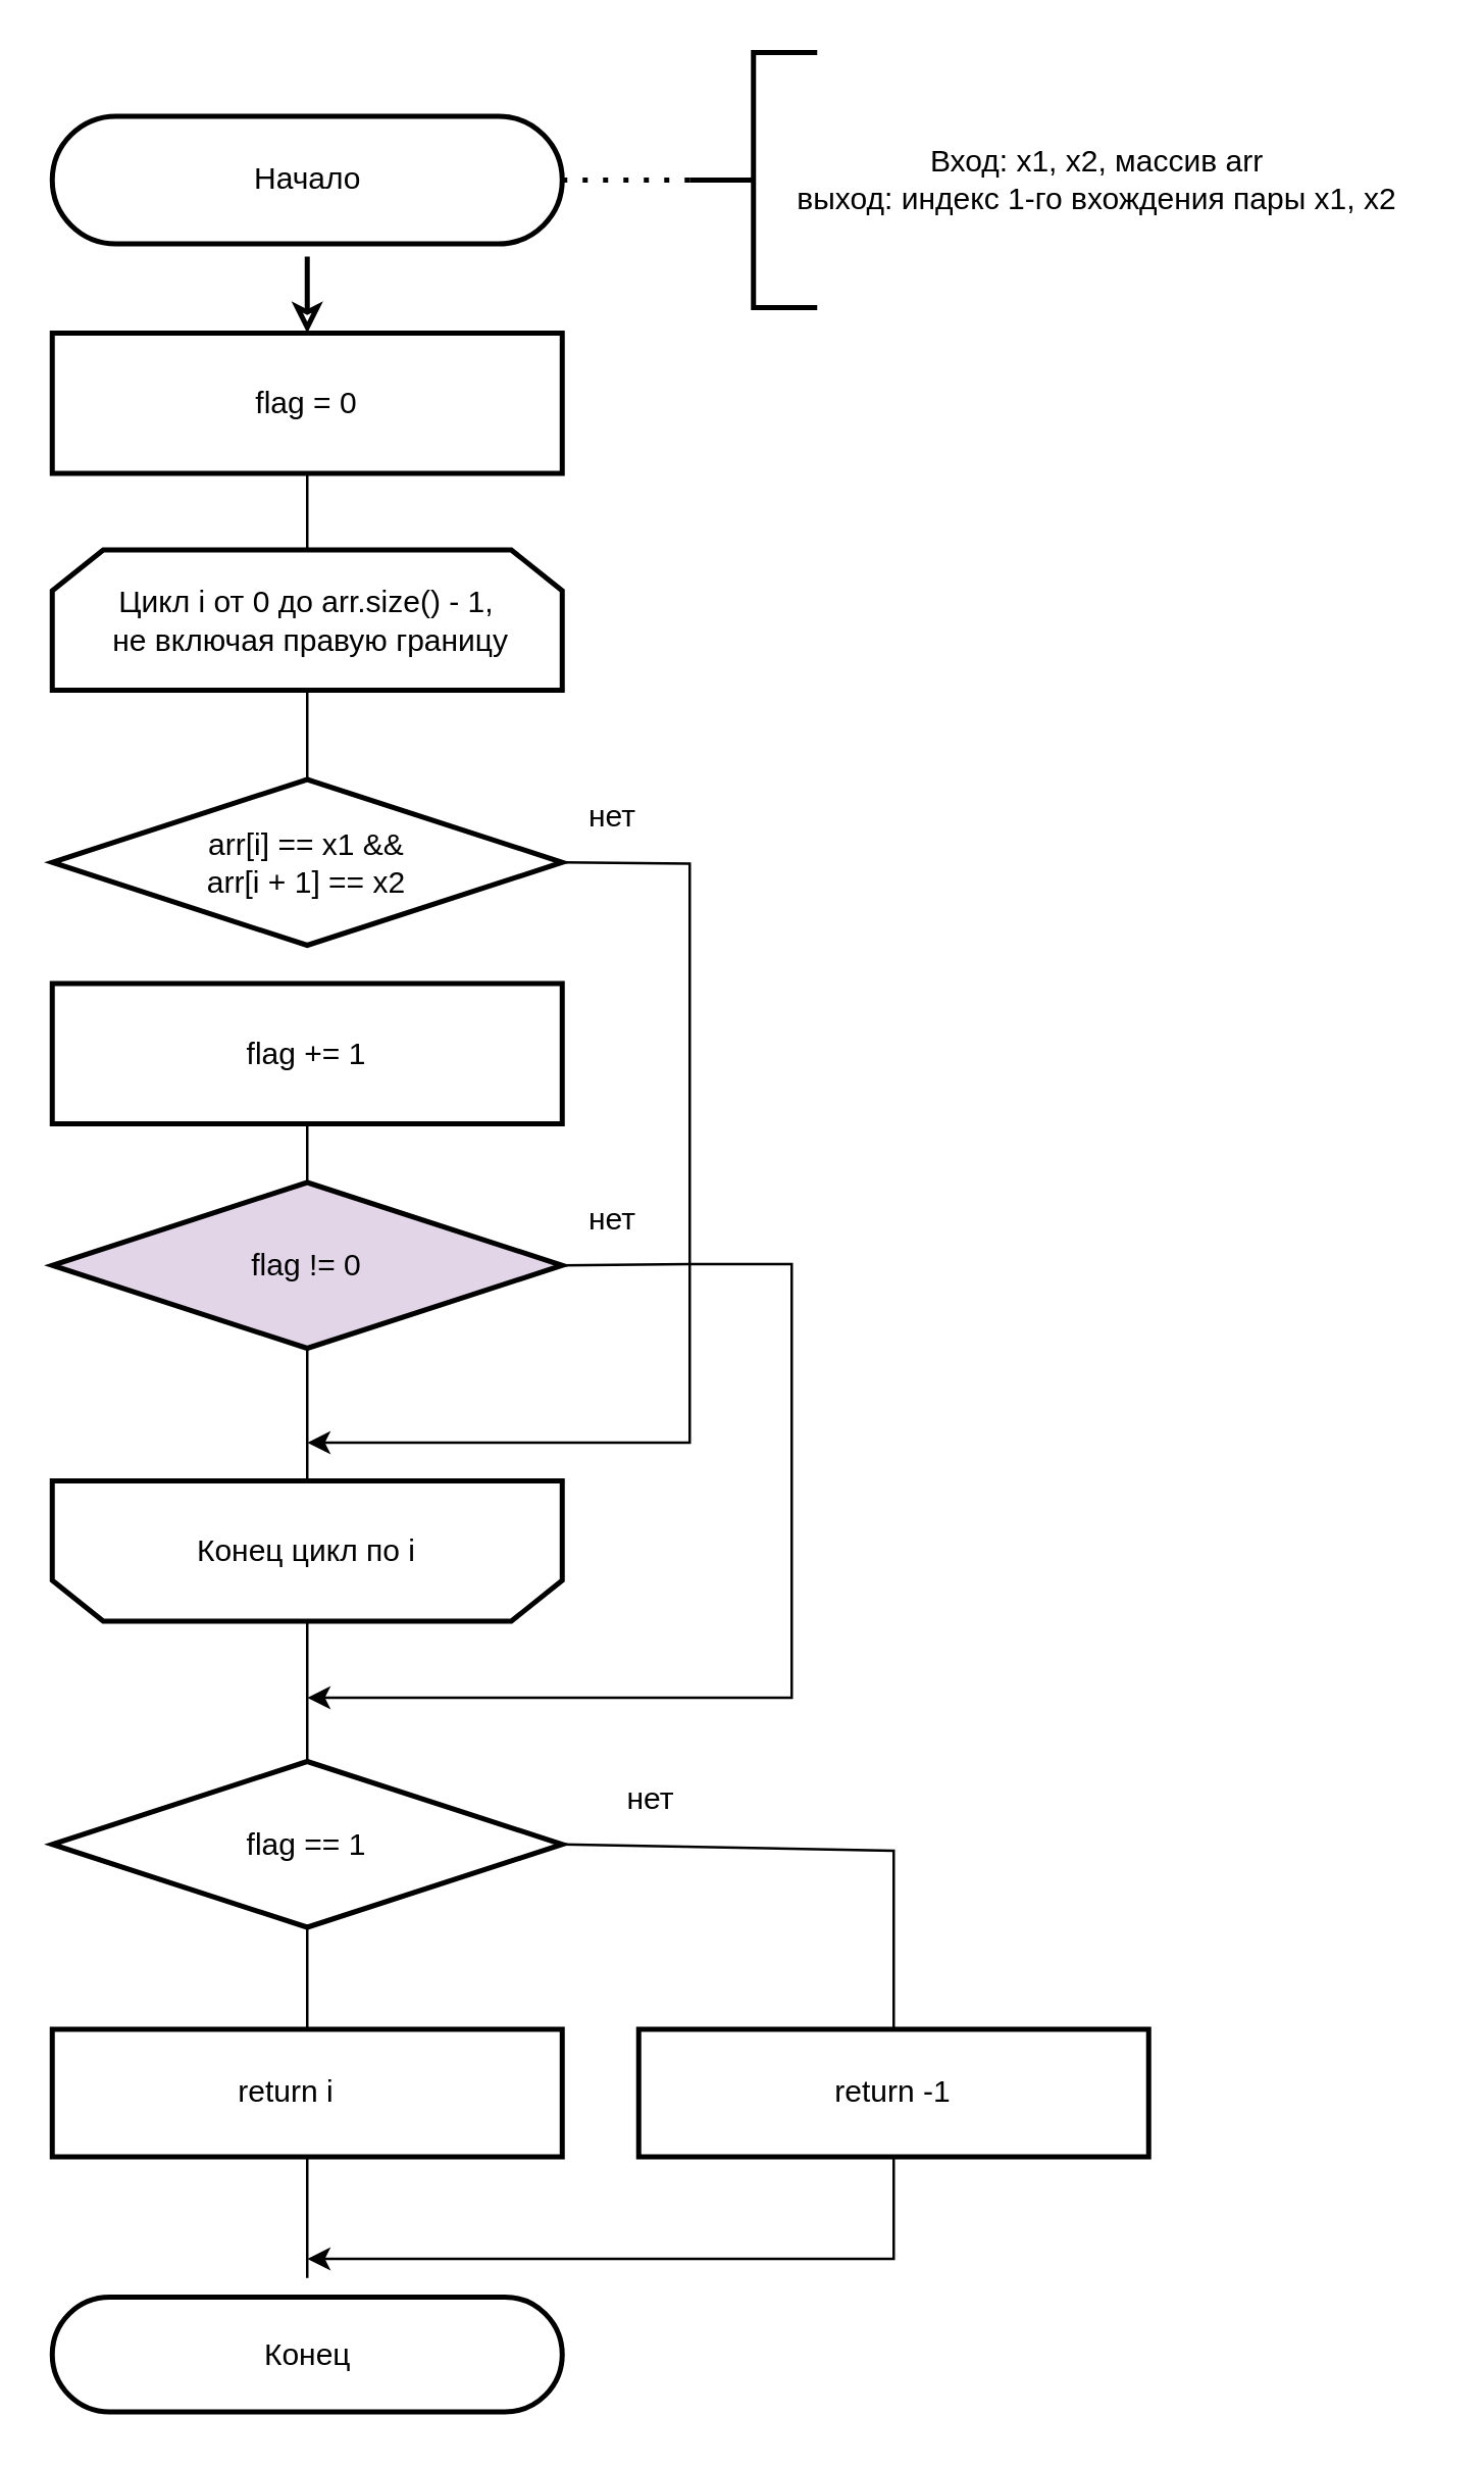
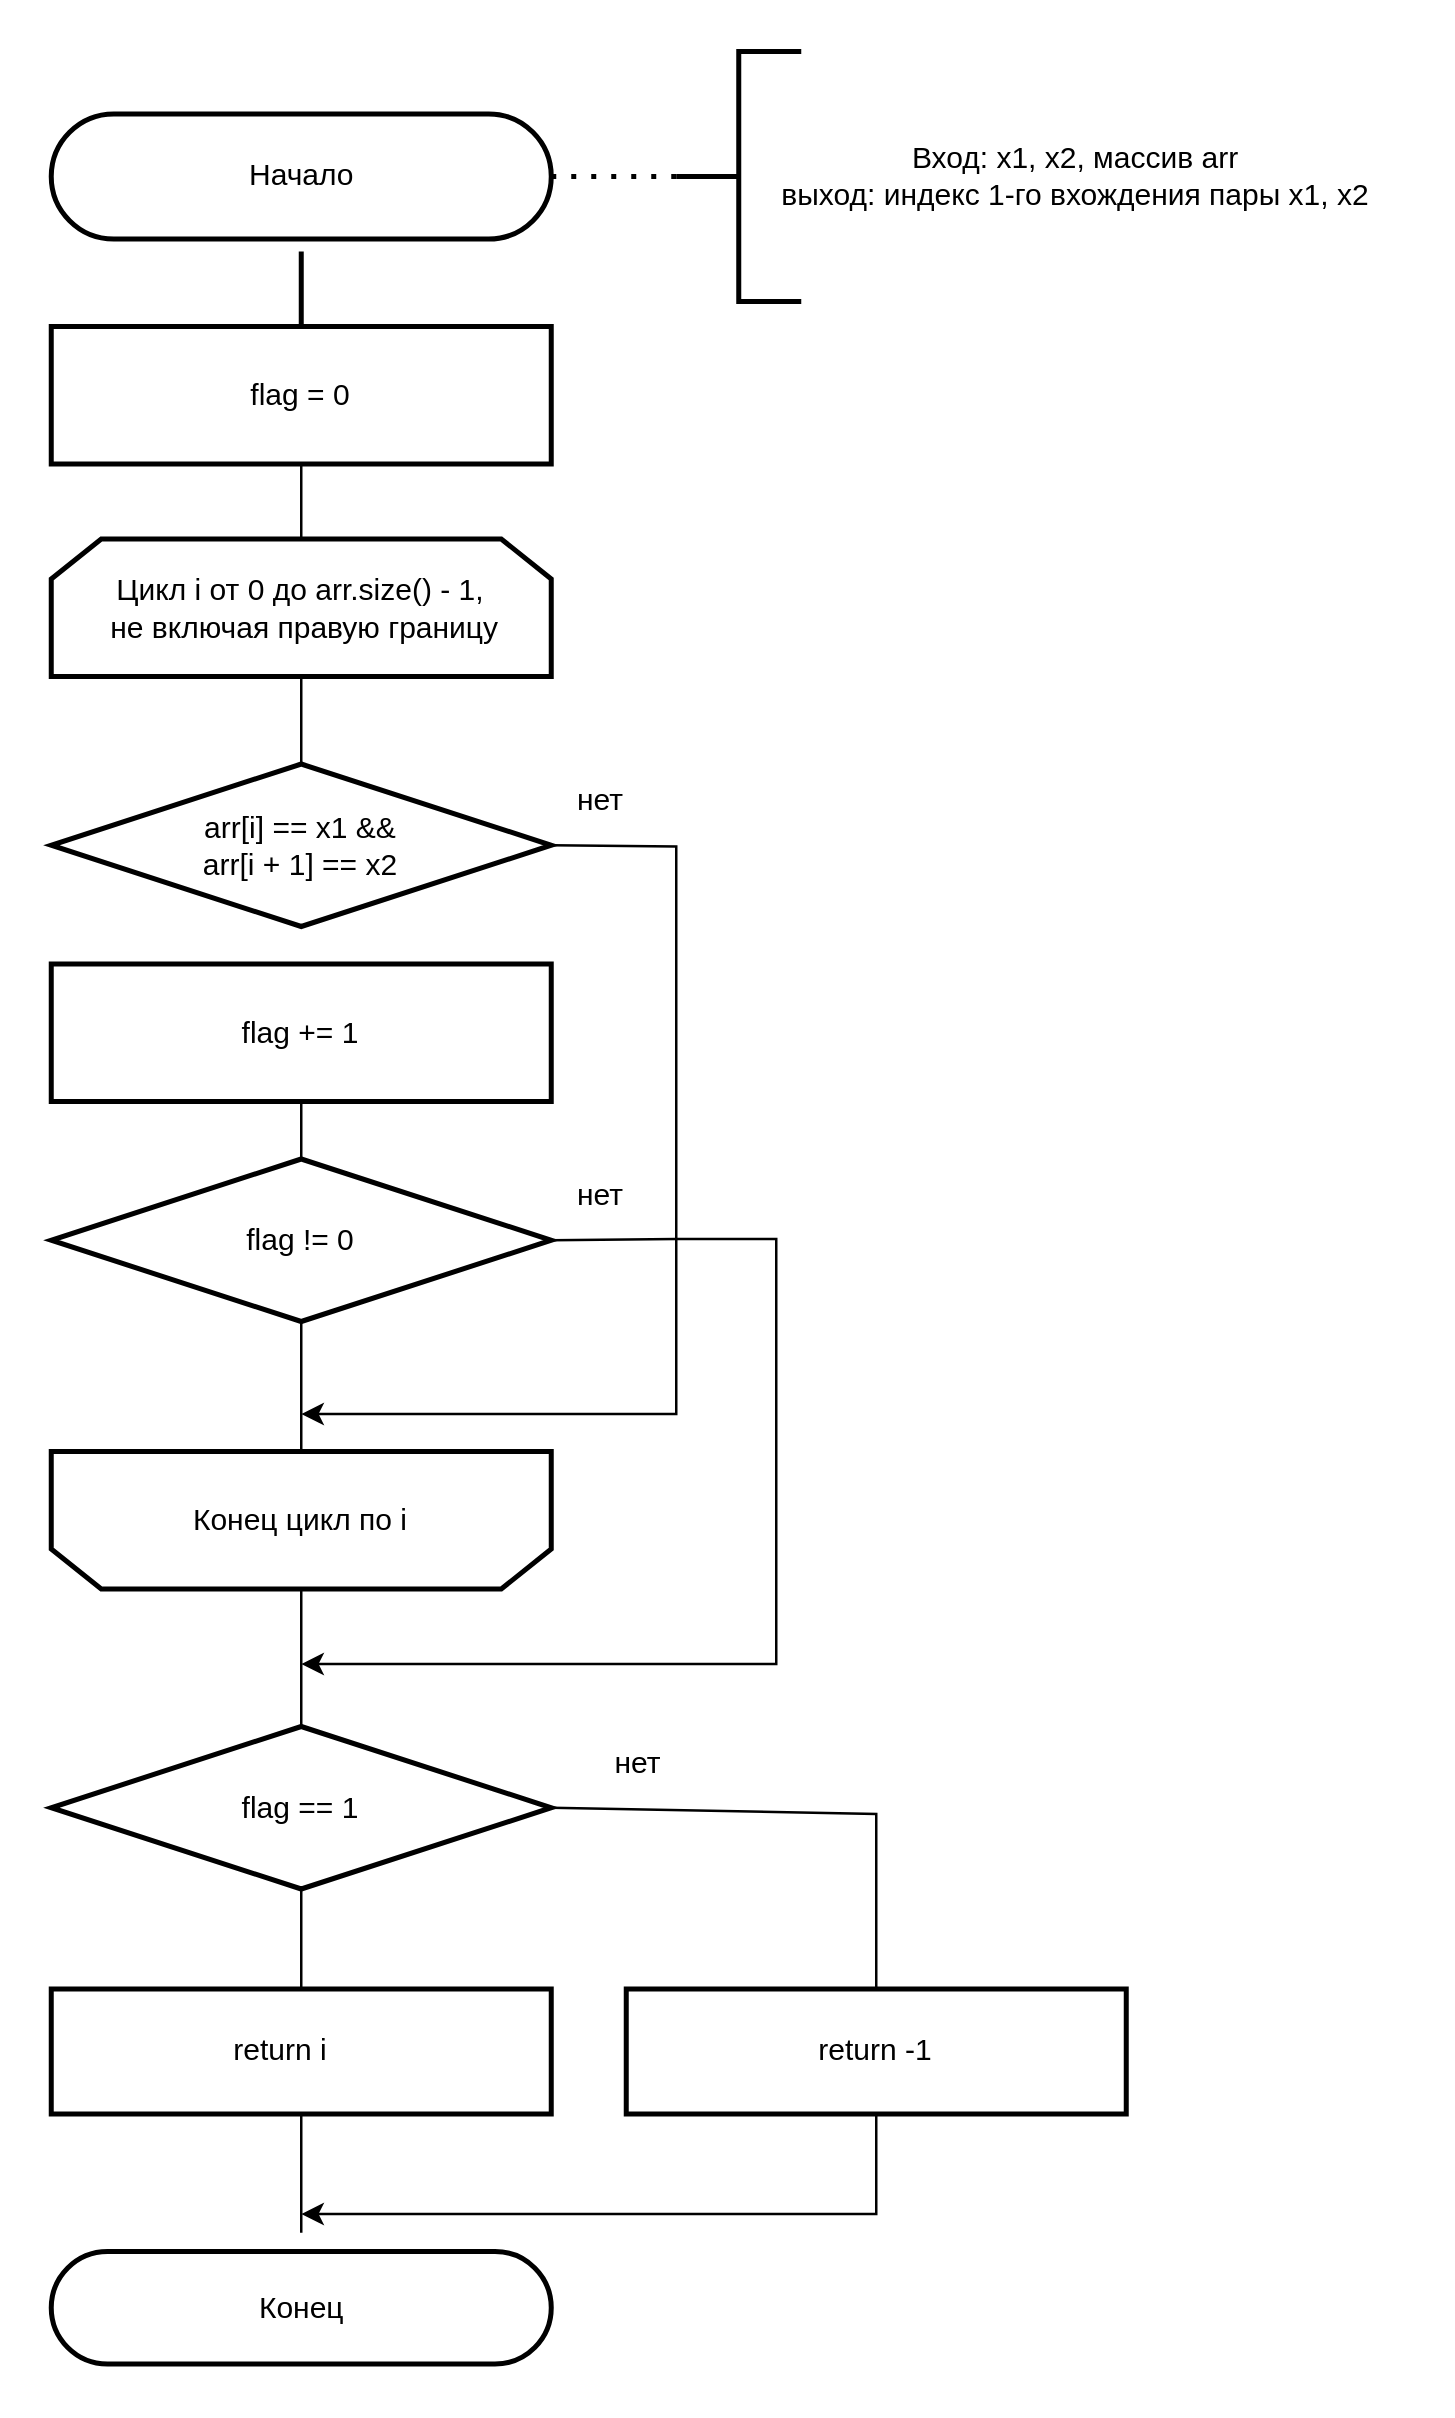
  <mxCell id="0" />
  <mxCell id="1" parent="0" />
- <mxCell id="2" style="edgeStyle=orthogonalEdgeStyle;rounded=0;orthogonalLoop=1;jettySize=auto;html=1;exitX=0.5;exitY=0.5;exitDx=0;exitDy=30;exitPerimeter=0;entryX=0.5;entryY=0;entryDx=0;entryDy=0;endArrow=classic;endFill=0;strokeWidth=2;" parent="1" source="3" target="6" edge="1"><mxGeometry relative="1" as="geometry" /></mxCell>
+ <mxCell id="2" style="edgeStyle=orthogonalEdgeStyle;rounded=0;orthogonalLoop=1;jettySize=auto;html=1;exitX=0.5;exitY=0.5;exitDx=0;exitDy=30;exitPerimeter=0;entryX=0.5;entryY=0;entryDx=0;entryDy=0;endArrow=none;endFill=0;strokeWidth=2;" parent="1" source="3" target="6" edge="1"><mxGeometry relative="1" as="geometry" /></mxCell>
  <mxCell id="3" value="&lt;font style=&quot;font-size: 12px&quot;&gt;Начало&lt;/font&gt;" style="html=1;dashed=0;whitespace=wrap;shape=mxgraph.dfd.start;strokeWidth=2;" parent="1" vertex="1"><mxGeometry x="20" y="45" width="200" height="50" as="geometry" /></mxCell>
  <mxCell id="4" style="edgeStyle=orthogonalEdgeStyle;rounded=0;orthogonalLoop=1;jettySize=auto;html=1;exitX=0.5;exitY=1;exitDx=0;exitDy=0;" parent="1" edge="1"><mxGeometry relative="1" as="geometry"><mxPoint x="70" y="185" as="sourcePoint" /><mxPoint x="70" y="185" as="targetPoint" /></mxGeometry></mxCell>
  <mxCell id="5" value="&lt;font style=&quot;font-size: 12px&quot;&gt;flag += 1&lt;br&gt;&lt;/font&gt;" style="rounded=0;whiteSpace=wrap;html=1;strokeWidth=2;" parent="1" vertex="1"><mxGeometry x="20" y="385" width="200" height="55" as="geometry" /></mxCell>
  <mxCell id="6" value="&lt;font&gt;flag = 0&lt;br&gt;&lt;/font&gt;" style="rounded=0;whiteSpace=wrap;html=1;strokeWidth=2;" parent="1" vertex="1"><mxGeometry x="20" y="130" width="200" height="55" as="geometry" /></mxCell>
  <mxCell id="7" value="&lt;font style=&quot;font-size: 12px&quot;&gt;Конец&lt;/font&gt;" style="html=1;dashed=0;whitespace=wrap;shape=mxgraph.dfd.start;strokeWidth=2;" parent="1" vertex="1"><mxGeometry x="20" y="900" width="200" height="45" as="geometry" /></mxCell>
  <mxCell id="8" value="Цикл i от 0 до arr.size() - 1,&lt;br&gt;&amp;nbsp;не включая правую границу" style="shape=loopLimit;whiteSpace=wrap;html=1;strokeWidth=2;" parent="1" vertex="1"><mxGeometry x="20" y="215" width="200" height="55" as="geometry" /></mxCell>
  <mxCell id="9" value="Конец цикл по i" style="shape=loopLimit;whiteSpace=wrap;html=1;strokeWidth=2;direction=west;" parent="1" vertex="1"><mxGeometry x="20" y="580" width="200" height="55" as="geometry" /></mxCell>
  <mxCell id="10" value="arr[i] == x1 &amp;amp;&amp;amp; &lt;br&gt;arr[i + 1] == x2" style="rhombus;whiteSpace=wrap;html=1;strokeWidth=2;" parent="1" vertex="1"><mxGeometry x="20" y="305" width="200" height="65" as="geometry" /></mxCell>
  <mxCell id="11" value="flag == 1" style="rhombus;whiteSpace=wrap;html=1;strokeWidth=2;" parent="1" vertex="1"><mxGeometry x="20" y="690" width="200" height="65" as="geometry" /></mxCell>
  <mxCell id="12" value="&lt;font style=&quot;font-size: 12px&quot;&gt;return i&lt;span style=&quot;white-space: pre;&quot;&gt;&#09;&lt;/span&gt;&lt;br&gt;&lt;/font&gt;" style="rounded=0;whiteSpace=wrap;html=1;strokeWidth=2;" parent="1" vertex="1"><mxGeometry x="20" y="795" width="200" height="50" as="geometry" /></mxCell>
  <mxCell id="13" value="" style="endArrow=none;html=1;rounded=0;exitX=0.5;exitY=1;exitDx=0;exitDy=0;entryX=0.5;entryY=0.5;entryDx=0;entryDy=-30;entryPerimeter=0;" parent="1" source="12" target="7" edge="1"><mxGeometry width="50" height="50" relative="1" as="geometry"><mxPoint x="230" y="205" as="sourcePoint" /><mxPoint x="240" y="445" as="targetPoint" /></mxGeometry></mxCell>
  <mxCell id="14" value="" style="endArrow=none;html=1;rounded=0;exitX=0.5;exitY=0;exitDx=0;exitDy=0;entryX=0.5;entryY=1;entryDx=0;entryDy=0;" parent="1" source="12" target="11" edge="1"><mxGeometry width="50" height="50" relative="1" as="geometry"><mxPoint x="230" y="205" as="sourcePoint" /><mxPoint x="280" y="155" as="targetPoint" /></mxGeometry></mxCell>
  <mxCell id="15" value="" style="endArrow=none;html=1;rounded=0;exitX=0.5;exitY=0;exitDx=0;exitDy=0;entryX=0.5;entryY=0;entryDx=0;entryDy=0;" parent="1" source="9" target="11" edge="1"><mxGeometry width="50" height="50" relative="1" as="geometry"><mxPoint x="230" y="205" as="sourcePoint" /><mxPoint x="280" y="155" as="targetPoint" /></mxGeometry></mxCell>
  <mxCell id="16" value="" style="endArrow=none;html=1;rounded=0;exitX=0.5;exitY=1;exitDx=0;exitDy=0;entryX=0.5;entryY=0;entryDx=0;entryDy=0;" parent="1" source="8" target="10" edge="1"><mxGeometry width="50" height="50" relative="1" as="geometry"><mxPoint x="230" y="205" as="sourcePoint" /><mxPoint x="280" y="155" as="targetPoint" /></mxGeometry></mxCell>
  <mxCell id="17" value="" style="endArrow=none;html=1;rounded=0;entryX=0.5;entryY=1;entryDx=0;entryDy=0;exitX=0.5;exitY=0;exitDx=0;exitDy=0;" parent="1" source="8" target="6" edge="1"><mxGeometry width="50" height="50" relative="1" as="geometry"><mxPoint x="230" y="205" as="sourcePoint" /><mxPoint x="280" y="155" as="targetPoint" /></mxGeometry></mxCell>
  <mxCell id="18" value="" style="endArrow=classic;html=1;rounded=0;exitX=0.5;exitY=1;exitDx=0;exitDy=0;" parent="1" source="20" edge="1"><mxGeometry width="50" height="50" relative="1" as="geometry"><mxPoint x="260" y="475" as="sourcePoint" /><mxPoint x="120" y="885" as="targetPoint" /><Array as="points"><mxPoint x="350" y="885" /></Array></mxGeometry></mxCell>
  <mxCell id="19" value="" style="endArrow=classic;html=1;rounded=0;exitX=1;exitY=0.5;exitDx=0;exitDy=0;" parent="1" source="10" edge="1"><mxGeometry width="50" height="50" relative="1" as="geometry"><mxPoint x="260" y="475" as="sourcePoint" /><mxPoint x="120" y="565" as="targetPoint" /><Array as="points"><mxPoint x="270" y="338" /><mxPoint x="270" y="565" /></Array></mxGeometry></mxCell>
  <mxCell id="20" value="&lt;font style=&quot;font-size: 12px&quot;&gt;return -1&lt;br&gt;&lt;/font&gt;" style="rounded=0;whiteSpace=wrap;html=1;strokeWidth=2;" parent="1" vertex="1"><mxGeometry x="250" y="795" width="200" height="50" as="geometry" /></mxCell>
  <mxCell id="21" value="" style="endArrow=none;html=1;rounded=0;exitX=1;exitY=0.5;exitDx=0;exitDy=0;entryX=0.5;entryY=0;entryDx=0;entryDy=0;" parent="1" source="11" target="20" edge="1"><mxGeometry width="50" height="50" relative="1" as="geometry"><mxPoint x="260" y="635" as="sourcePoint" /><mxPoint x="310" y="585" as="targetPoint" /><Array as="points"><mxPoint x="350" y="725" /></Array></mxGeometry></mxCell>
  <mxCell id="22" value="нет" style="text;html=1;strokeColor=none;fillColor=none;align=center;verticalAlign=middle;whiteSpace=wrap;rounded=0;" parent="1" vertex="1"><mxGeometry x="210" y="305" width="60" height="30" as="geometry" /></mxCell>
  <mxCell id="23" value="нет" style="text;html=1;strokeColor=none;fillColor=none;align=center;verticalAlign=middle;whiteSpace=wrap;rounded=0;" parent="1" vertex="1"><mxGeometry x="225" y="690" width="60" height="30" as="geometry" /></mxCell>
- <mxCell id="24" value="flag != 0" style="rhombus;whiteSpace=wrap;html=1;strokeWidth=2;fillColor=#e1d5e7;" vertex="1" parent="1"><mxGeometry x="20" y="463" width="200" height="65" as="geometry" /></mxCell>
+ <mxCell id="24" value="flag != 0" style="rhombus;whiteSpace=wrap;html=1;strokeWidth=2;" vertex="1" parent="1"><mxGeometry x="20" y="463" width="200" height="65" as="geometry" /></mxCell>
  <mxCell id="25" value="" style="endArrow=none;html=1;rounded=0;exitX=0.5;exitY=1;exitDx=0;exitDy=0;entryX=0.5;entryY=1;entryDx=0;entryDy=0;" edge="1" parent="1" source="24" target="9"><mxGeometry width="50" height="50" relative="1" as="geometry"><mxPoint x="430" y="465" as="sourcePoint" /><mxPoint x="480" y="415" as="targetPoint" /></mxGeometry></mxCell>
  <mxCell id="26" value="" style="endArrow=none;html=1;rounded=0;exitX=0.5;exitY=0;exitDx=0;exitDy=0;entryX=0.5;entryY=1;entryDx=0;entryDy=0;" edge="1" parent="1" source="24" target="5"><mxGeometry width="50" height="50" relative="1" as="geometry"><mxPoint x="430" y="465" as="sourcePoint" /><mxPoint x="480" y="415" as="targetPoint" /></mxGeometry></mxCell>
  <mxCell id="27" value="" style="endArrow=classic;html=1;rounded=0;exitX=1;exitY=0.5;exitDx=0;exitDy=0;" edge="1" parent="1" source="24"><mxGeometry width="50" height="50" relative="1" as="geometry"><mxPoint x="430" y="465" as="sourcePoint" /><mxPoint x="120" y="665" as="targetPoint" /><Array as="points"><mxPoint x="270" y="495" /><mxPoint x="310" y="495" /><mxPoint x="310" y="565" /><mxPoint x="310" y="665" /></Array></mxGeometry></mxCell>
  <mxCell id="28" value="нет" style="text;html=1;strokeColor=none;fillColor=none;align=center;verticalAlign=middle;whiteSpace=wrap;rounded=0;" vertex="1" parent="1"><mxGeometry x="210" y="463" width="60" height="30" as="geometry" /></mxCell>
  <mxCell id="29" value="" style="endArrow=none;dashed=1;html=1;dashPattern=1 3;strokeWidth=2;rounded=0;exitX=1;exitY=0.5;exitDx=0;exitDy=0;exitPerimeter=0;" edge="1" parent="1" source="3"><mxGeometry width="50" height="50" relative="1" as="geometry"><mxPoint x="220" y="70" as="sourcePoint" /><mxPoint x="280" y="70" as="targetPoint" /></mxGeometry></mxCell>
  <mxCell id="30" value="" style="strokeWidth=2;html=1;shape=mxgraph.flowchart.annotation_2;align=left;labelPosition=right;pointerEvents=1;" vertex="1" parent="1"><mxGeometry x="270" y="20" width="50" height="100" as="geometry" /></mxCell>
  <mxCell id="31" value="Вход: x1, x2, массив arr&lt;br&gt;выход: индекс 1-го вхождения пары x1, x2" style="text;html=1;strokeColor=none;fillColor=none;align=center;verticalAlign=middle;whiteSpace=wrap;rounded=0;" vertex="1" parent="1"><mxGeometry x="300" y="55" width="260" height="30" as="geometry" /></mxCell>
